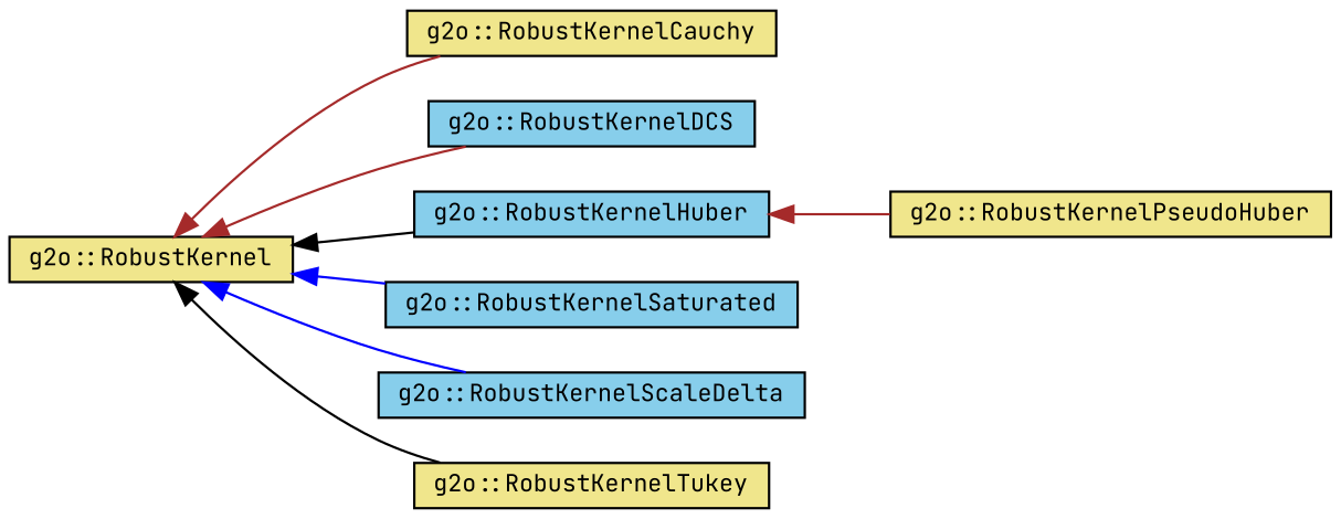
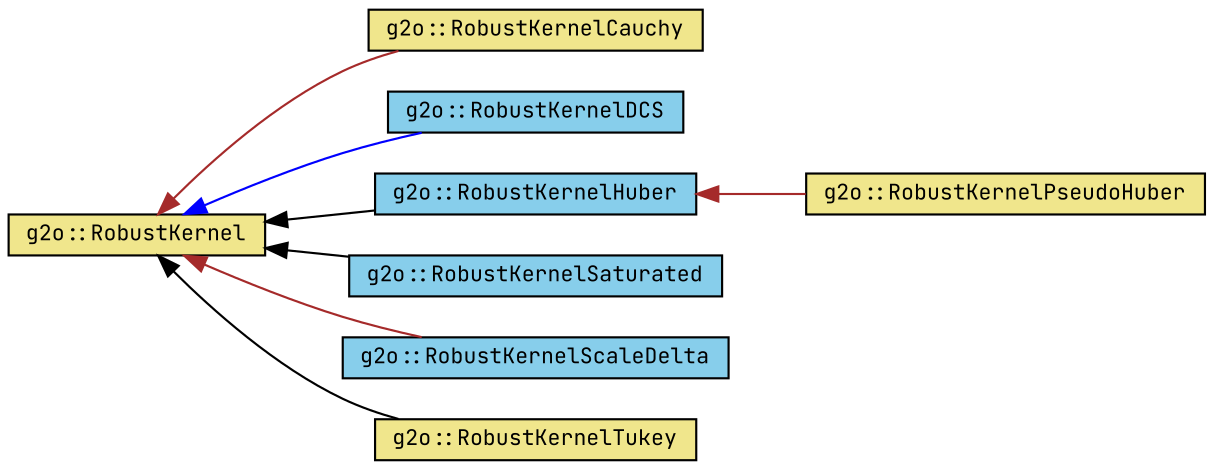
  digraph {
    fontname="JetBrains Mono"
    rankdir=LR
    node [color=black fillcolor=khaki fontname="JetBrains Mono" fontsize=10 shape=record style=filled]
    edge [color=brown dir=back fontname="JetBrains Mono" fontsize=10 labelfontname=Helvetica labelfontsize=10 style=solid]
    n1 [fontcolor=black height=0.2 label="g2o::RobustKernel" width=0.4]
    n2 [height=0.2 label="g2o::RobustKernelCauchy" width=0.4]
    n3 [fillcolor=skyblue height=0.2 label="g2o::RobustKernelDCS" width=0.4]
    n4 [fillcolor=skyblue height=0.2 label="g2o::RobustKernelHuber" width=0.4]
    n5 [fillcolor=skyblue height=0.2 label="g2o::RobustKernelSaturated" width=0.4]
    n6 [fillcolor=skyblue height=0.2 label="g2o::RobustKernelScaleDelta" width=0.4]
    n7 [height=0.2 label="g2o::RobustKernelTukey" width=0.4]
    n8 [height=0.2 label="g2o::RobustKernelPseudoHuber" width=0.4]
    n1 -> n2
-   n1 -> n3
+   n1 -> n3 [color=blue]
    n1 -> n4 [color=black]
-   n1 -> n5 [color=blue]
-   n1 -> n6 [color=blue]
+   n1 -> n5 [color=black]
+   n1 -> n6
    n1 -> n7 [color=black]
    n4 -> n8
  }
